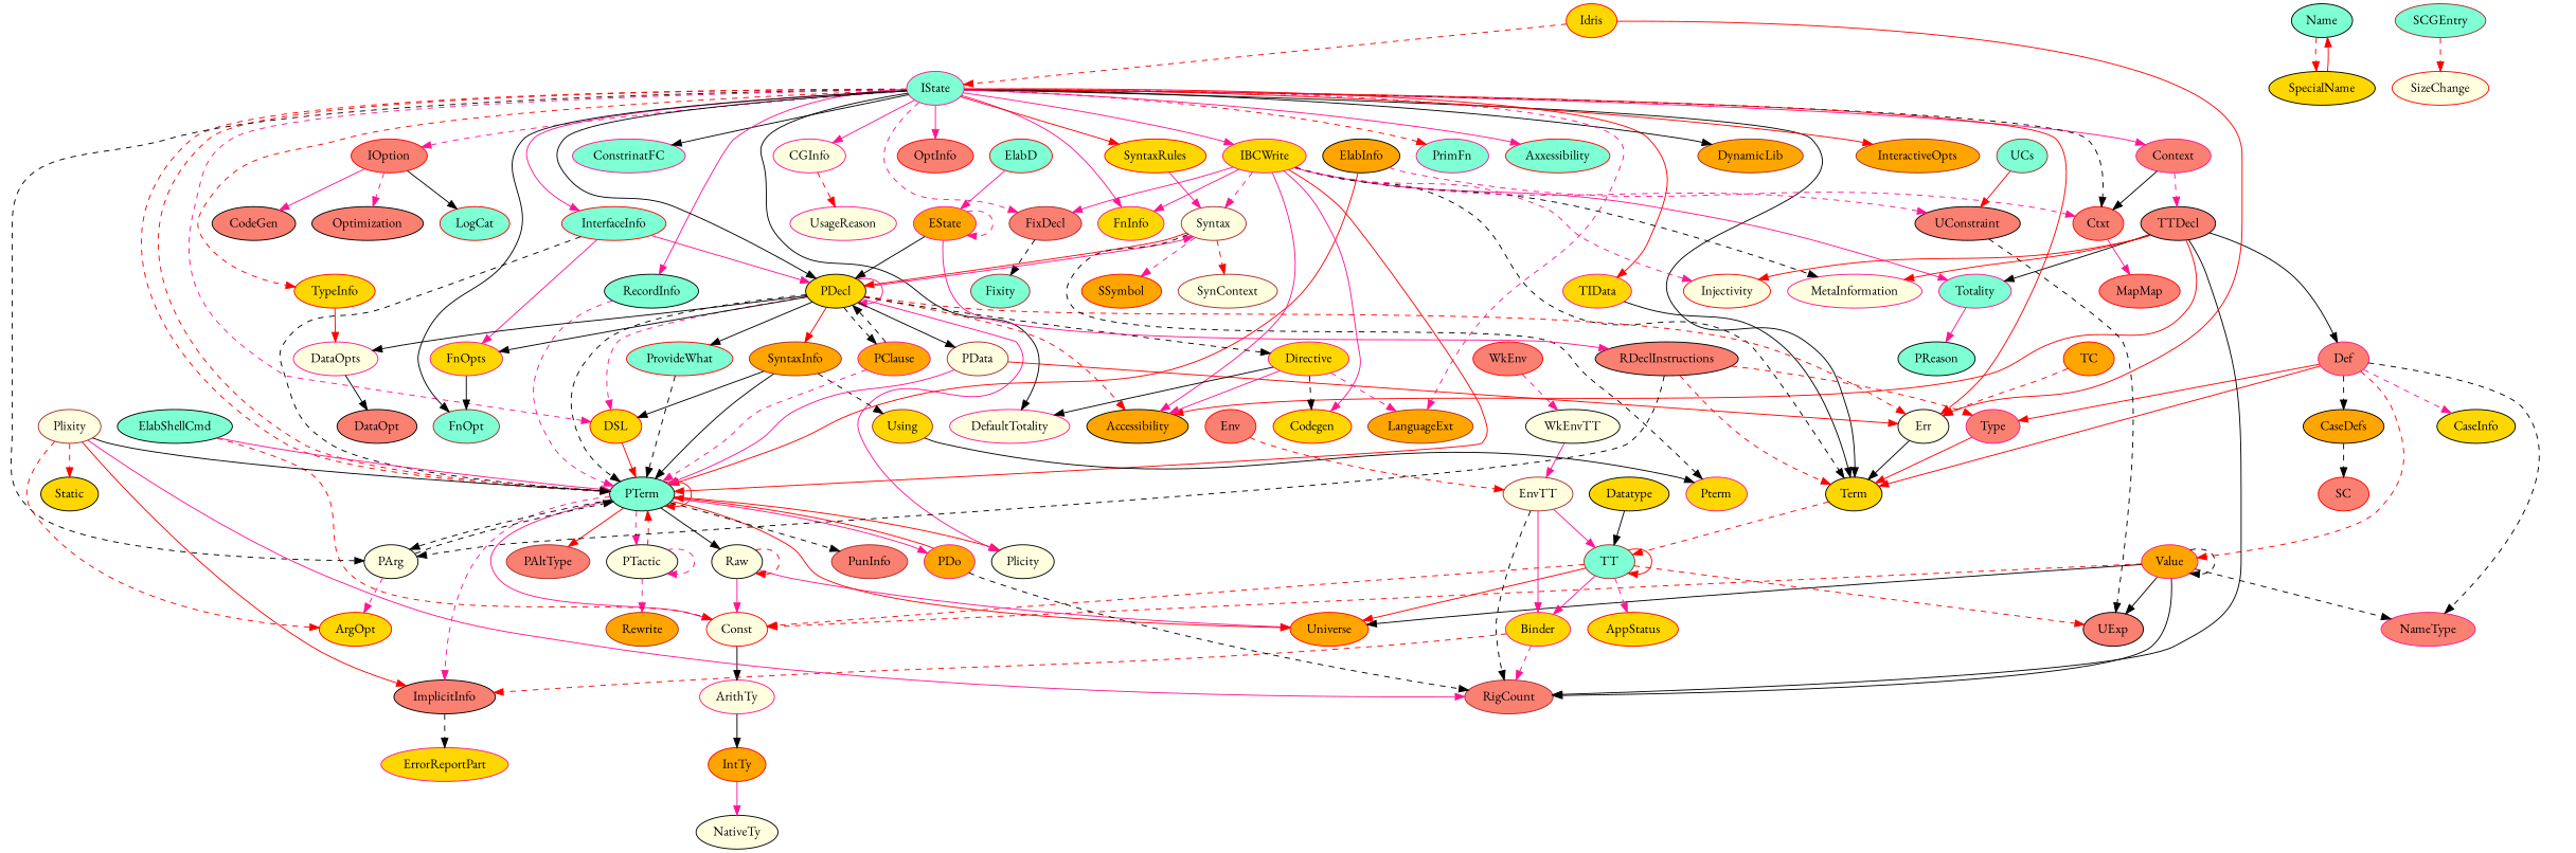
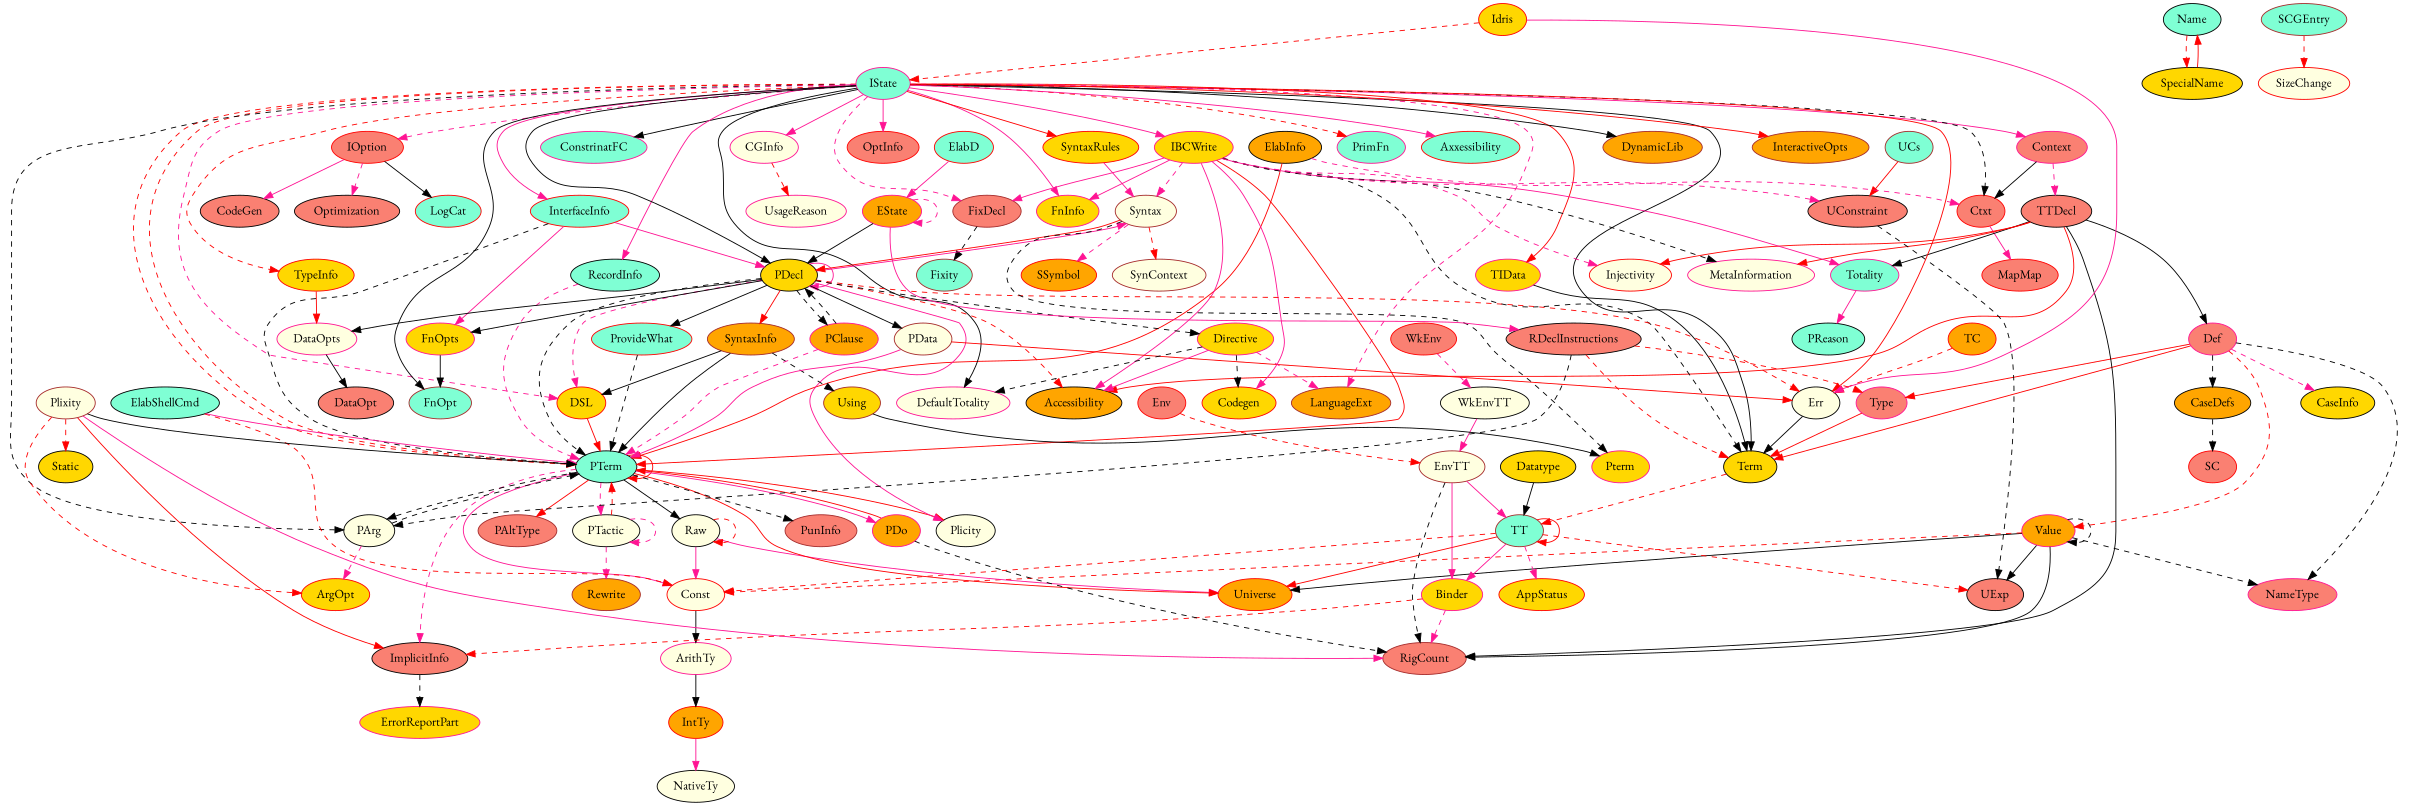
  digraph {
    fontname="EB Garamond"
    node [color=black fillcolor=salmon fontname="EB Garamond" style=filled]
    edge [color=deeppink fontname="EB Garamond" style=solid]
    Value [color=deeppink fillcolor=orange]
    NameType [color=deeppink]
    RigCount [color=brown]
    UExp
    Universe [color=red fillcolor=orange]
    Const [color=red fillcolor=lightyellow]
    ArithTy [color=deeppink fillcolor=lightyellow]
    IntTy [color=red fillcolor=orange]
    Def [color=deeppink]
    Type [color=deeppink]
    Term [fillcolor=gold]
    CaseInfo [fillcolor=gold]
    CaseDefs [fillcolor=orange]
    TT [color=brown fillcolor=aquamarine]
    SC [color=red]
    Binder [color=deeppink fillcolor=gold]
    AppStatus [color=red fillcolor=gold]
    Totality [color=deeppink fillcolor=aquamarine]
    PReason [fillcolor=aquamarine]
    Context [color=deeppink]
    Ctxt [color=red]
    TTDecl
    MapMap [color=red]
    Accessibility [fillcolor=orange]
    Injectivity [color=red fillcolor=lightyellow]
    MetaInformation [color=deeppink fillcolor=lightyellow]
    Err [fillcolor=lightyellow]
    TC [color=red fillcolor=orange]
    Name [fillcolor=aquamarine]
    SpecialName [fillcolor=gold]
    NativeTy [fillcolor=lightyellow]
    Raw [fillcolor=lightyellow]
    ImplicitInfo
    ErrorReportPart [color=deeppink fillcolor=gold]
    UConstraint
    UCs [color=brown fillcolor=aquamarine]
    EnvTT [color=brown fillcolor=lightyellow]
    Datatype [fillcolor=gold]
    DataOpts [color=deeppink fillcolor=lightyellow]
    DataOpt
    TypeInfo [color=red fillcolor=gold]
    Env [color=red]
    WkEnvTT [fillcolor=lightyellow]
    WkEnv [color=red]
    ElabInfo [fillcolor=orange]
    PTerm [fillcolor=aquamarine]
    PArg [fillcolor=lightyellow]
    Plicity [fillcolor=lightyellow]
    PunInfo [color=brown]
    PAltType [color=brown]
    PDo [color=deeppink fillcolor=orange]
    PTactic [fillcolor=lightyellow]
    ArgOpt [color=red fillcolor=gold]
    Rewrite [color=brown fillcolor=orange]
    IOption [color=red]
    LogCat [color=red fillcolor=aquamarine]
    CodeGen
    Optimization
    IState [color=deeppink fillcolor=aquamarine]
    ConstrinatFC [color=deeppink fillcolor=aquamarine]
    FixDecl [color=brown]
    InterfaceInfo [color=red fillcolor=aquamarine]
    RecordInfo [fillcolor=aquamarine]
    DSL [color=red fillcolor=gold]
    OptInfo [color=red]
    FnOpt [color=brown fillcolor=aquamarine]
    CGInfo [color=deeppink fillcolor=lightyellow]
    TIData [color=deeppink fillcolor=gold]
    FnInfo [color=deeppink fillcolor=gold]
    SyntaxRules [color=red fillcolor=gold]
    PrimFn [color=deeppink fillcolor=aquamarine]
    Axxessibility [color=red fillcolor=aquamarine]
    DefaultTotality [color=deeppink fillcolor=lightyellow]
    IBCWrite [color=deeppink fillcolor=gold]
    DynamicLib [color=brown fillcolor=orange]
    LanguageExt [color=brown fillcolor=orange]
    InteractiveOpts [color=brown fillcolor=orange]
    PDecl [fillcolor=gold]
    Fixity [color=brown fillcolor=aquamarine]
    FnOpts [color=deeppink fillcolor=gold]
    UsageReason [color=deeppink fillcolor=lightyellow]
    Syntax [color=brown fillcolor=lightyellow]
    Codegen [color=red fillcolor=gold]
    ProvideWhat [color=red fillcolor=aquamarine]
    SyntaxInfo [color=brown fillcolor=orange]
    PClause [color=deeppink fillcolor=orange]
    PData [color=brown fillcolor=lightyellow]
    Directive [color=deeppink fillcolor=gold]
    Pterm [color=deeppink fillcolor=gold]
    SSymbol [color=red fillcolor=orange]
    SynContext [color=brown fillcolor=lightyellow]
    Using [color=brown fillcolor=gold]
    SCGEntry [color=brown fillcolor=aquamarine]
    SizeChange [color=red fillcolor=lightyellow]
    Idris [color=red fillcolor=gold]
    ElabShellCmd [fillcolor=aquamarine]
    Plixity [color=brown fillcolor=lightyellow]
    Static [fillcolor=gold]
    RDeclInstructions
    EState [color=deeppink fillcolor=orange]
    ElabD [color=red fillcolor=aquamarine]
    Value -> Value [color=black style=dashed]
    Value -> NameType [color=black style=dashed]
    Value -> RigCount [color=black]
    Value -> UExp [color=black]
    Value -> Universe [color=black]
    Value -> Const [color=red style=dashed]
    Const -> ArithTy [color=black]
    ArithTy -> IntTy [color=black]
    IntTy -> NativeTy
    Def -> Value [color=red style=dashed]
    Def -> NameType [color=black style=dashed]
    Def -> Type [color=red]
    Def -> Term [color=red]
    Def -> CaseInfo [style=dashed]
    Def -> CaseDefs [color=black style=dashed]
    Type -> Term [color=red]
    Term -> TT [color=red style=dashed]
    CaseDefs -> SC [color=black style=dashed]
    TT -> UExp [color=red style=dashed]
    TT -> Universe [color=red]
    TT -> Const [color=red style=dashed]
    TT -> TT [color=red]
    TT -> Binder
    TT -> AppStatus [style=dashed]
    Binder -> RigCount [style=dashed]
    Binder -> ImplicitInfo [color=red style=dashed]
    Totality -> PReason
    Context -> Ctxt [color=black]
    Context -> TTDecl [style=dashed]
    Ctxt -> MapMap
    TTDecl -> RigCount [color=black]
    TTDecl -> Def [color=black]
    TTDecl -> Totality [color=black]
    TTDecl -> Accessibility [color=red]
    TTDecl -> Injectivity [color=red]
    TTDecl -> MetaInformation [color=red]
    Err -> Term [color=black]
    TC -> Err [color=red style=dashed]
    Name -> SpecialName [color=red style=dashed]
    SpecialName -> Name [color=red]
    Raw -> Universe
    Raw -> Const
    Raw -> Raw [color=red style=dashed]
    ImplicitInfo -> ErrorReportPart [color=black style=dashed]
    UConstraint -> UExp [color=black style=dashed]
    UCs -> UConstraint [color=red]
    EnvTT -> RigCount [color=black style=dashed]
    EnvTT -> TT
    EnvTT -> Binder
    Datatype -> TT [color=black]
    DataOpts -> DataOpt [color=black]
    TypeInfo -> DataOpts [color=red]
    Env -> EnvTT [color=red style=dashed]
    WkEnvTT -> EnvTT
    WkEnv -> WkEnvTT [style=dashed]
    ElabInfo -> Ctxt [style=dashed]
    ElabInfo -> PTerm [color=red]
    PTerm -> Universe [color=red]
    PTerm -> Const
    PTerm -> Raw [color=black]
    PTerm -> ImplicitInfo [style=dashed]
    PTerm -> PTerm [color=red]
    PTerm -> PArg [color=black style=dashed]
    PTerm -> Plicity [color=red]
    PTerm -> PunInfo [color=black style=dashed]
    PTerm -> PAltType [color=red]
    PTerm -> PDo
    PTerm -> PTactic [style=dashed]
    PArg -> PTerm [color=black style=dashed]
    PArg -> ArgOpt [style=dashed]
    PDo -> RigCount [color=black style=dashed]
    PDo -> PTerm [color=red]
    PTactic -> PTerm [color=red style=dashed]
    PTactic -> PTactic [style=dashed]
    PTactic -> Rewrite [style=dashed]
    IOption -> LogCat [color=black]
    IOption -> CodeGen
    IOption -> Optimization [style=dashed]
    IState -> Term [color=black]
    IState -> Context
    IState -> Ctxt [color=black style=dashed]
    IState -> Err [color=red]
    IState -> TypeInfo [color=red style=dashed]
    IState -> PTerm [color=red style=dashed]
    IState -> PTerm [color=red style=dashed]
    IState -> PArg [color=black style=dashed]
    IState -> IOption [style=dashed]
    IState -> ConstrinatFC [color=black]
    IState -> FixDecl [style=dashed]
    IState -> InterfaceInfo
    IState -> RecordInfo
    IState -> DSL [style=dashed]
    IState -> OptInfo
    IState -> FnOpt [color=black]
    IState -> CGInfo
    IState -> TIData [color=red]
    IState -> FnInfo
    IState -> SyntaxRules [color=red]
    IState -> PrimFn [color=red style=dashed]
    IState -> Axxessibility
    IState -> DefaultTotality [color=black]
    IState -> IBCWrite
    IState -> DynamicLib [color=black]
    IState -> LanguageExt [style=dashed]
    IState -> InteractiveOpts [color=red]
    IState -> PDecl [color=black]
    FixDecl -> Fixity [color=black style=dashed]
    InterfaceInfo -> PTerm [color=black style=dashed]
    InterfaceInfo -> PDecl
    InterfaceInfo -> FnOpts
    RecordInfo -> PTerm [style=dashed]
    DSL -> PTerm [color=red]
    CGInfo -> UsageReason [color=red style=dashed]
    TIData -> Term [color=black]
    SyntaxRules -> Syntax
    IBCWrite -> Term [color=black style=dashed]
    IBCWrite -> Totality
    IBCWrite -> Accessibility
    IBCWrite -> Injectivity [style=dashed]
    IBCWrite -> MetaInformation [color=black style=dashed]
    IBCWrite -> UConstraint [style=dashed]
    IBCWrite -> PTerm [color=red]
    IBCWrite -> FixDecl
    IBCWrite -> FnInfo
    IBCWrite -> Syntax [style=dashed]
    IBCWrite -> Codegen
    PDecl -> Accessibility [color=red style=dashed]
    PDecl -> Err [color=red style=dashed]
    PDecl -> DataOpts [color=black]
    PDecl -> PTerm [color=black style=dashed]
    PDecl -> Plicity
    PDecl -> DSL [style=dashed]
    PDecl -> PDecl
    PDecl -> FnOpts [color=black]
    PDecl -> Syntax
    PDecl -> ProvideWhat [color=black]
    PDecl -> SyntaxInfo [color=red]
    PDecl -> PClause [color=black style=dashed]
    PDecl -> PData [color=black]
    PDecl -> Directive [color=black style=dashed]
    FnOpts -> FnOpt [color=black]
    Syntax -> PDecl [color=red]
    Syntax -> Pterm [color=black style=dashed]
    Syntax -> SSymbol [style=dashed]
    Syntax -> SynContext [color=red style=dashed]
    ProvideWhat -> PTerm [color=black style=dashed]
    SyntaxInfo -> PTerm [color=black]
    SyntaxInfo -> DSL [color=black]
    SyntaxInfo -> Using [color=black style=dashed]
    PClause -> PTerm [style=dashed]
    PClause -> PDecl [color=black style=dashed]
    PData -> Err [color=red]
    PData -> PTerm
    Directive -> Accessibility
-   Directive -> DefaultTotality [color=black]
+   Directive -> DefaultTotality [color=black style=dashed]
    Directive -> LanguageExt [style=dashed]
    Directive -> Codegen [color=black style=dashed]
    Using -> Pterm [color=black]
    SCGEntry -> SizeChange [color=red style=dashed]
-   Idris -> Err [color=red]
+   Idris -> Err
    Idris -> IState [color=red style=dashed]
    ElabShellCmd -> Const [color=red style=dashed]
    ElabShellCmd -> PTerm
    Plixity -> RigCount
    Plixity -> ImplicitInfo [color=red]
    Plixity -> PTerm [color=black]
    Plixity -> ArgOpt [color=red style=dashed]
    Plixity -> Static [color=red style=dashed]
    RDeclInstructions -> Type [color=red style=dashed]
    RDeclInstructions -> Term [color=red style=dashed]
    RDeclInstructions -> PArg [color=black style=dashed]
    EState -> PDecl [color=black]
    EState -> RDeclInstructions
    EState -> EState [style=dashed]
    ElabD -> EState
  }
